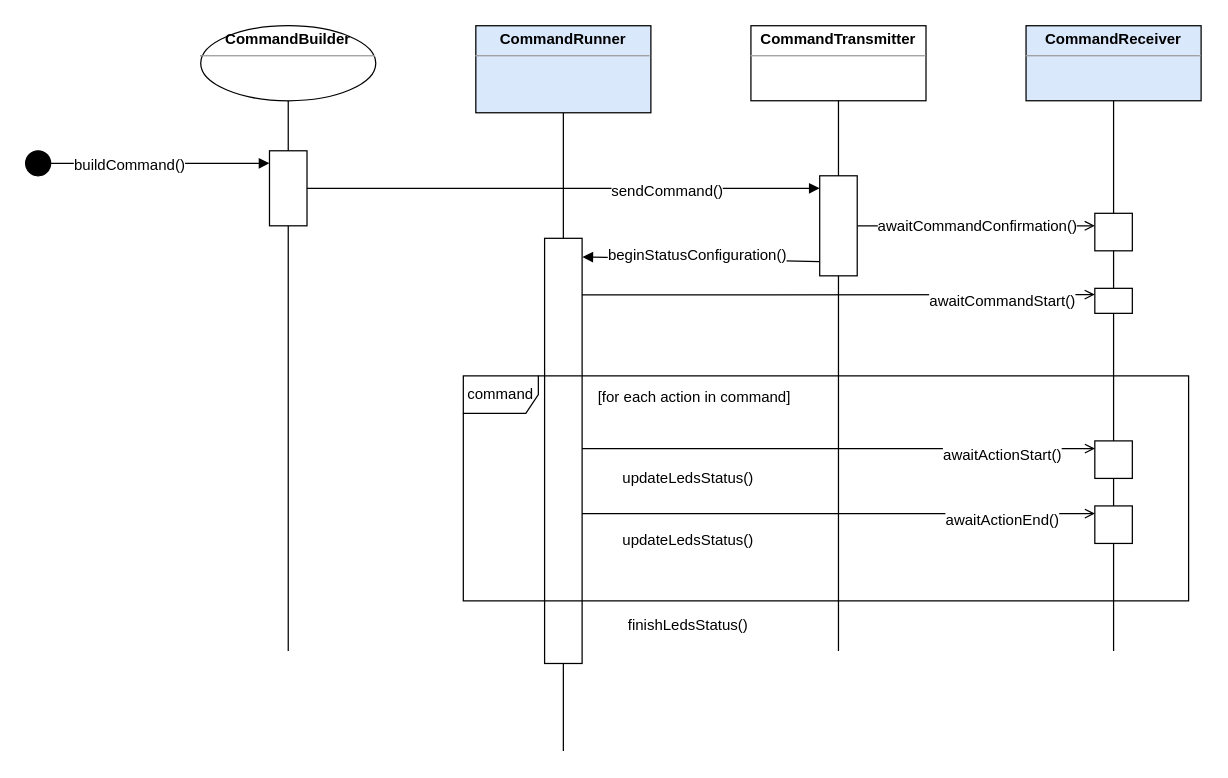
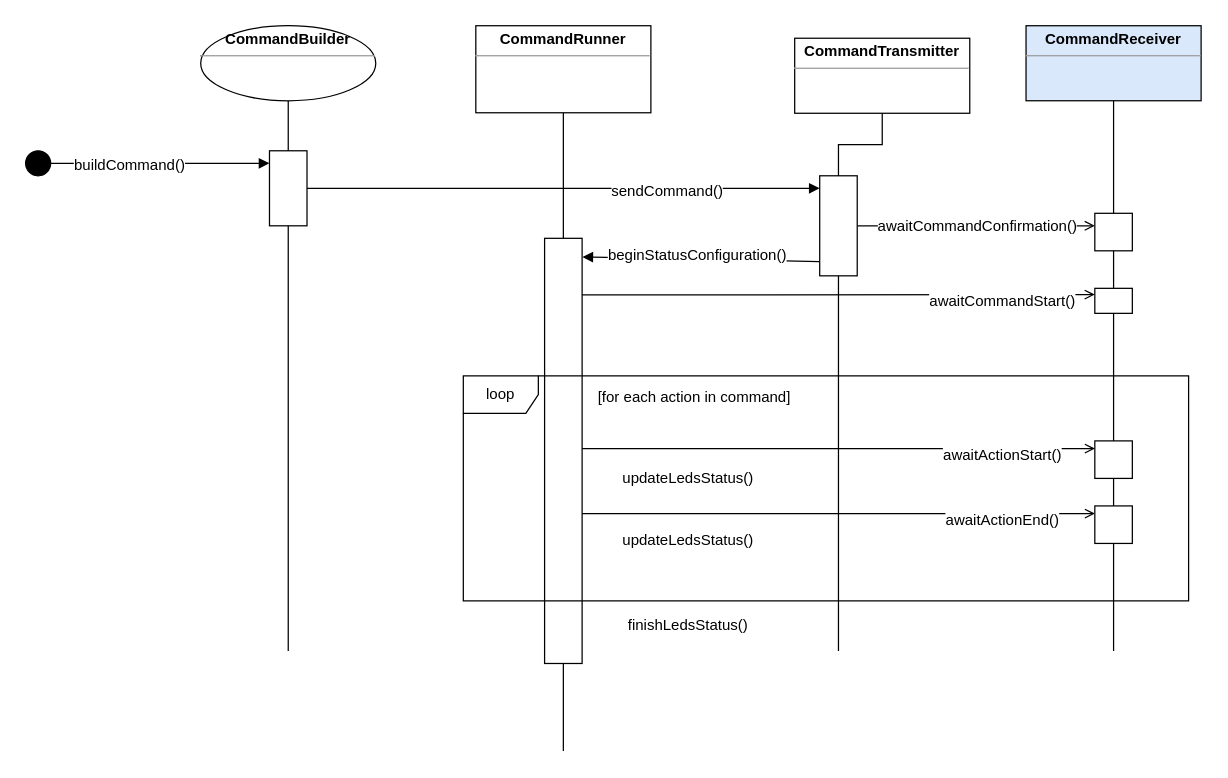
  <mxCell id="0" />
  <mxCell id="1" parent="0" />
  <mxCell id="2" value="" style="group" parent="1" vertex="1" connectable="0"><mxGeometry x="380" y="20" width="140" height="580" as="geometry" /></mxCell>
  <mxCell id="3" value="" style="endArrow=none;html=1;entryX=0.5;entryY=1;entryDx=0;entryDy=0;" parent="2" target="4" edge="1"><mxGeometry width="50" height="50" relative="1" as="geometry"><mxPoint x="70" y="580" as="sourcePoint" /><mxPoint x="50" y="185.6" as="targetPoint" /></mxGeometry></mxCell>
- <mxCell id="4" value="&lt;p style=&quot;margin: 0px ; margin-top: 4px ; text-align: center&quot;&gt;&lt;b&gt;CommandRunner&lt;/b&gt;&lt;br&gt;&lt;/p&gt;&lt;hr size=&quot;1&quot;&gt;&lt;div style=&quot;height: 2px&quot;&gt;&lt;/div&gt;" style="verticalAlign=top;align=left;overflow=fill;fontSize=12;fontFamily=Helvetica;html=1;fillColor=#dae8fc;" parent="2" vertex="1"><mxGeometry width="140" height="69.6" as="geometry" /></mxCell>
+ <mxCell id="4" value="&lt;p style=&quot;margin: 0px ; margin-top: 4px ; text-align: center&quot;&gt;&lt;b&gt;CommandRunner&lt;/b&gt;&lt;br&gt;&lt;/p&gt;&lt;hr size=&quot;1&quot;&gt;&lt;div style=&quot;height: 2px&quot;&gt;&lt;/div&gt;" style="verticalAlign=top;align=left;overflow=fill;fontSize=12;fontFamily=Helvetica;html=1;" parent="2" vertex="1"><mxGeometry width="140" height="69.6" as="geometry" /></mxCell>
  <mxCell id="5" value="" style="group" parent="1" vertex="1" connectable="0"><mxGeometry x="160" y="20" width="140" height="500" as="geometry" /></mxCell>
  <mxCell id="6" style="edgeStyle=orthogonalEdgeStyle;rounded=0;orthogonalLoop=1;jettySize=auto;html=1;exitX=0.5;exitY=1;exitDx=0;exitDy=0;endArrow=none;endFill=0;" parent="5" source="8" edge="1"><mxGeometry relative="1" as="geometry"><mxPoint x="70" y="500" as="targetPoint" /></mxGeometry></mxCell>
  <mxCell id="7" value="&lt;p style=&quot;margin: 0px ; margin-top: 4px ; text-align: center&quot;&gt;&lt;b&gt;CommandBuilder&lt;/b&gt;&lt;br&gt;&lt;/p&gt;&lt;hr size=&quot;1&quot;&gt;&lt;div style=&quot;height: 2px&quot;&gt;&lt;/div&gt;" style="ellipse;verticalAlign=top;align=left;overflow=fill;fontSize=12;fontFamily=Helvetica;html=1;" parent="5" vertex="1"><mxGeometry width="140" height="60" as="geometry" /></mxCell>
  <mxCell id="8" value="" style="rounded=0;whiteSpace=wrap;html=1;" parent="5" vertex="1"><mxGeometry x="55" y="100" width="30" height="60" as="geometry" /></mxCell>
  <mxCell id="9" style="edgeStyle=orthogonalEdgeStyle;rounded=0;orthogonalLoop=1;jettySize=auto;html=1;exitX=0.5;exitY=1;exitDx=0;exitDy=0;endArrow=none;endFill=0;" parent="5" source="7" target="8" edge="1"><mxGeometry relative="1" as="geometry"><mxPoint x="290" y="510" as="targetPoint" /><mxPoint x="290" y="70" as="sourcePoint" /></mxGeometry></mxCell>
  <mxCell id="10" value="" style="endArrow=block;html=1;endFill=1;exitX=1;exitY=0.5;exitDx=0;exitDy=0;" parent="5" source="33" edge="1"><mxGeometry width="50" height="50" relative="1" as="geometry"><mxPoint x="-120" y="110" as="sourcePoint" /><mxPoint x="55" y="110" as="targetPoint" /></mxGeometry></mxCell>
  <mxCell id="11" value="buildCommand()" style="text;html=1;resizable=0;points=[];align=center;verticalAlign=middle;labelBackgroundColor=#ffffff;" parent="10" vertex="1" connectable="0"><mxGeometry x="-0.286" y="-1" relative="1" as="geometry"><mxPoint as="offset" /></mxGeometry></mxCell>
  <mxCell id="12" value="" style="group" parent="1" vertex="1" connectable="0"><mxGeometry x="820" y="20" width="140" height="500" as="geometry" /></mxCell>
  <mxCell id="13" style="edgeStyle=orthogonalEdgeStyle;rounded=0;orthogonalLoop=1;jettySize=auto;html=1;exitX=0.5;exitY=1;exitDx=0;exitDy=0;endArrow=none;endFill=0;" parent="12" source="19" edge="1"><mxGeometry relative="1" as="geometry"><mxPoint x="70" y="500" as="targetPoint" /></mxGeometry></mxCell>
  <mxCell id="14" value="&lt;p style=&quot;margin: 0px ; margin-top: 4px ; text-align: center&quot;&gt;&lt;b&gt;CommandReceiver&lt;/b&gt;&lt;br&gt;&lt;/p&gt;&lt;hr size=&quot;1&quot;&gt;&lt;div style=&quot;height: 2px&quot;&gt;&lt;/div&gt;" style="verticalAlign=top;align=left;overflow=fill;fontSize=12;fontFamily=Helvetica;html=1;fillColor=#dae8fc;" parent="12" vertex="1"><mxGeometry width="140" height="60" as="geometry" /></mxCell>
  <mxCell id="15" value="" style="rounded=0;whiteSpace=wrap;html=1;" parent="12" vertex="1"><mxGeometry x="55" y="150" width="30" height="30" as="geometry" /></mxCell>
  <mxCell id="16" style="edgeStyle=orthogonalEdgeStyle;rounded=0;orthogonalLoop=1;jettySize=auto;html=1;exitX=0.5;exitY=1;exitDx=0;exitDy=0;endArrow=none;endFill=0;" parent="12" source="14" target="15" edge="1"><mxGeometry relative="1" as="geometry"><mxPoint x="950" y="570" as="targetPoint" /><mxPoint x="950.034" y="130.069" as="sourcePoint" /></mxGeometry></mxCell>
  <mxCell id="17" value="" style="rounded=0;whiteSpace=wrap;html=1;" vertex="1" parent="12"><mxGeometry x="55" y="210" width="30" height="20" as="geometry" /></mxCell>
  <mxCell id="18" style="edgeStyle=orthogonalEdgeStyle;rounded=0;orthogonalLoop=1;jettySize=auto;html=1;exitX=0.5;exitY=1;exitDx=0;exitDy=0;endArrow=none;endFill=0;" edge="1" parent="12" source="15" target="17"><mxGeometry relative="1" as="geometry"><mxPoint x="950" y="570" as="targetPoint" /><mxPoint x="950" y="250.286" as="sourcePoint" /></mxGeometry></mxCell>
  <mxCell id="19" value="" style="rounded=0;whiteSpace=wrap;html=1;" vertex="1" parent="12"><mxGeometry x="55" y="332" width="30" height="30" as="geometry" /></mxCell>
  <mxCell id="20" style="edgeStyle=orthogonalEdgeStyle;rounded=0;orthogonalLoop=1;jettySize=auto;html=1;exitX=0.5;exitY=1;exitDx=0;exitDy=0;endArrow=none;endFill=0;" edge="1" parent="12" source="17" target="19"><mxGeometry relative="1" as="geometry"><mxPoint x="950" y="570" as="targetPoint" /><mxPoint x="950" y="300" as="sourcePoint" /></mxGeometry></mxCell>
  <mxCell id="21" value="" style="endArrow=block;html=1;exitX=1;exitY=0.5;exitDx=0;exitDy=0;endFill=1;" parent="1" source="8" edge="1"><mxGeometry width="50" height="50" relative="1" as="geometry"><mxPoint x="300" y="200" as="sourcePoint" /><mxPoint x="655" y="150" as="targetPoint" /></mxGeometry></mxCell>
  <mxCell id="22" value="sendCommand()" style="text;html=1;resizable=0;points=[];align=center;verticalAlign=middle;labelBackgroundColor=#ffffff;" parent="21" vertex="1" connectable="0"><mxGeometry x="0.4" y="-2" relative="1" as="geometry"><mxPoint as="offset" /></mxGeometry></mxCell>
  <mxCell id="23" value="" style="endArrow=open;html=1;exitX=1;exitY=0.5;exitDx=0;exitDy=0;endFill=0;" parent="1" source="44" edge="1"><mxGeometry width="50" height="50" relative="1" as="geometry"><mxPoint x="735" y="179.5" as="sourcePoint" /><mxPoint x="875" y="180" as="targetPoint" /></mxGeometry></mxCell>
  <mxCell id="24" value="awaitCommandConfirmation()" style="text;html=1;resizable=0;points=[];align=center;verticalAlign=middle;labelBackgroundColor=#ffffff;" parent="23" vertex="1" connectable="0"><mxGeometry x="-0.289" relative="1" as="geometry"><mxPoint x="27" y="0.5" as="offset" /></mxGeometry></mxCell>
  <mxCell id="25" value="" style="endArrow=block;html=1;endFill=1;entryX=1;entryY=0.25;entryDx=0;entryDy=0;exitX=-0.005;exitY=0.857;exitDx=0;exitDy=0;exitPerimeter=0;" parent="1" source="44" edge="1"><mxGeometry width="50" height="50" relative="1" as="geometry"><mxPoint x="600" y="230" as="sourcePoint" /><mxPoint x="465.207" y="204.897" as="targetPoint" /></mxGeometry></mxCell>
  <mxCell id="26" value="beginStatusConfiguration()" style="text;html=1;resizable=0;points=[];align=center;verticalAlign=middle;labelBackgroundColor=#ffffff;" parent="25" vertex="1" connectable="0"><mxGeometry x="0.193" y="-3" relative="1" as="geometry"><mxPoint x="15" as="offset" /></mxGeometry></mxCell>
  <mxCell id="27" value="" style="group" parent="1" vertex="1" connectable="0"><mxGeometry x="380" y="282" width="580" height="152.5" as="geometry" /></mxCell>
  <mxCell id="28" value="" style="rounded=0;whiteSpace=wrap;html=1;" parent="1" vertex="1"><mxGeometry x="435" y="190" width="30" height="340" as="geometry" /></mxCell>
  <mxCell id="29" value="updateLedsStatus()" style="text;html=1;strokeColor=none;fillColor=none;align=center;verticalAlign=middle;whiteSpace=wrap;rounded=0;" parent="1" vertex="1"><mxGeometry x="470" y="369.5" width="160" height="25" as="geometry" /></mxCell>
  <mxCell id="30" value="updateLedsStatus()" style="text;html=1;strokeColor=none;fillColor=none;align=center;verticalAlign=middle;whiteSpace=wrap;rounded=0;" parent="1" vertex="1"><mxGeometry x="470" y="419" width="160" height="25" as="geometry" /></mxCell>
  <mxCell id="31" value="[for each action in command]" style="text;html=1;strokeColor=none;fillColor=#ffffff;align=center;verticalAlign=middle;whiteSpace=wrap;rounded=0;" parent="1" vertex="1"><mxGeometry x="470" y="302" width="170" height="30" as="geometry" /></mxCell>
  <mxCell id="32" value="finishLedsStatus()" style="text;html=1;strokeColor=none;fillColor=none;align=center;verticalAlign=middle;whiteSpace=wrap;rounded=0;" parent="1" vertex="1"><mxGeometry x="475" y="487" width="150" height="25" as="geometry" /></mxCell>
  <mxCell id="33" value="" style="ellipse;whiteSpace=wrap;html=1;aspect=fixed;fillColor=#000000;" parent="1" vertex="1"><mxGeometry x="20" y="120" width="20" height="20" as="geometry" /></mxCell>
  <mxCell id="34" value="" style="endArrow=open;html=1;endFill=0;exitX=0.995;exitY=0.133;exitDx=0;exitDy=0;exitPerimeter=0;entryX=0;entryY=0.25;entryDx=0;entryDy=0;" edge="1" parent="1" source="28" target="17"><mxGeometry width="50" height="50" relative="1" as="geometry"><mxPoint x="470" y="260" as="sourcePoint" /><mxPoint x="850" y="240" as="targetPoint" /></mxGeometry></mxCell>
  <mxCell id="35" value="awaitCommandStart()" style="text;html=1;resizable=0;points=[];align=center;verticalAlign=middle;labelBackgroundColor=#ffffff;" vertex="1" connectable="0" parent="34"><mxGeometry x="-0.289" relative="1" as="geometry"><mxPoint x="189.5" y="5" as="offset" /></mxGeometry></mxCell>
  <mxCell id="36" value="" style="endArrow=open;html=1;endFill=0;exitX=0.995;exitY=0.133;exitDx=0;exitDy=0;exitPerimeter=0;entryX=0;entryY=0.25;entryDx=0;entryDy=0;" edge="1" parent="1"><mxGeometry width="50" height="50" relative="1" as="geometry"><mxPoint x="464.857" y="358.143" as="sourcePoint" /><mxPoint x="875.143" y="358.143" as="targetPoint" /></mxGeometry></mxCell>
  <mxCell id="37" value="awaitActionStart()" style="text;html=1;resizable=0;points=[];align=center;verticalAlign=middle;labelBackgroundColor=#ffffff;" vertex="1" connectable="0" parent="36"><mxGeometry x="-0.289" relative="1" as="geometry"><mxPoint x="189.5" y="5" as="offset" /></mxGeometry></mxCell>
  <mxCell id="38" value="" style="endArrow=open;html=1;endFill=0;exitX=0.995;exitY=0.133;exitDx=0;exitDy=0;exitPerimeter=0;entryX=0;entryY=0.25;entryDx=0;entryDy=0;" edge="1" parent="1"><mxGeometry width="50" height="50" relative="1" as="geometry"><mxPoint x="464.857" y="410.143" as="sourcePoint" /><mxPoint x="875.143" y="410.143" as="targetPoint" /></mxGeometry></mxCell>
  <mxCell id="39" value="awaitActionEnd()" style="text;html=1;resizable=0;points=[];align=center;verticalAlign=middle;labelBackgroundColor=#ffffff;" vertex="1" connectable="0" parent="38"><mxGeometry x="-0.289" relative="1" as="geometry"><mxPoint x="189.5" y="5" as="offset" /></mxGeometry></mxCell>
  <mxCell id="40" value="" style="rounded=0;whiteSpace=wrap;html=1;" vertex="1" parent="1"><mxGeometry x="875" y="404" width="30" height="30" as="geometry" /></mxCell>
  <mxCell id="41" value="" style="group" parent="1" vertex="1" connectable="0"><mxGeometry x="600" y="20" width="350" height="500" as="geometry" /></mxCell>
  <mxCell id="42" style="edgeStyle=orthogonalEdgeStyle;rounded=0;orthogonalLoop=1;jettySize=auto;html=1;exitX=0.5;exitY=1;exitDx=0;exitDy=0;endArrow=none;endFill=0;" parent="41" source="44" edge="1"><mxGeometry relative="1" as="geometry"><mxPoint x="70" y="500" as="targetPoint" /></mxGeometry></mxCell>
- <mxCell id="43" value="&lt;p style=&quot;margin: 0px ; margin-top: 4px ; text-align: center&quot;&gt;&lt;b&gt;CommandTransmitter&lt;/b&gt;&lt;br&gt;&lt;/p&gt;&lt;hr size=&quot;1&quot;&gt;&lt;div style=&quot;height: 2px&quot;&gt;&lt;/div&gt;" style="verticalAlign=top;align=left;overflow=fill;fontSize=12;fontFamily=Helvetica;html=1;" parent="41" vertex="1"><mxGeometry width="140" height="60" as="geometry" /></mxCell>
+ <mxCell id="43" value="&lt;p style=&quot;margin: 0px ; margin-top: 4px ; text-align: center&quot;&gt;&lt;b&gt;CommandTransmitter&lt;/b&gt;&lt;br&gt;&lt;/p&gt;&lt;hr size=&quot;1&quot;&gt;&lt;div style=&quot;height: 2px&quot;&gt;&lt;/div&gt;" style="verticalAlign=top;align=left;overflow=fill;fontSize=12;fontFamily=Helvetica;html=1;" parent="41" vertex="1"><mxGeometry x="35" y="10" width="140" height="60" as="geometry" /></mxCell>
  <mxCell id="44" value="" style="rounded=0;whiteSpace=wrap;html=1;" parent="41" vertex="1"><mxGeometry x="55" y="120" width="30" height="80" as="geometry" /></mxCell>
  <mxCell id="45" style="edgeStyle=orthogonalEdgeStyle;rounded=0;orthogonalLoop=1;jettySize=auto;html=1;exitX=0.5;exitY=1;exitDx=0;exitDy=0;endArrow=none;endFill=0;" parent="41" source="43" target="44" edge="1"><mxGeometry relative="1" as="geometry"><mxPoint x="660" y="570" as="targetPoint" /><mxPoint x="660" y="130" as="sourcePoint" /></mxGeometry></mxCell>
- <mxCell id="46" value="command" style="shape=umlFrame;whiteSpace=wrap;html=1;" parent="41" vertex="1"><mxGeometry x="-230" y="280" width="580" height="180" as="geometry" /></mxCell>
+ <mxCell id="46" value="loop" style="shape=umlFrame;whiteSpace=wrap;html=1;" parent="41" vertex="1"><mxGeometry x="-230" y="280" width="580" height="180" as="geometry" /></mxCell>
